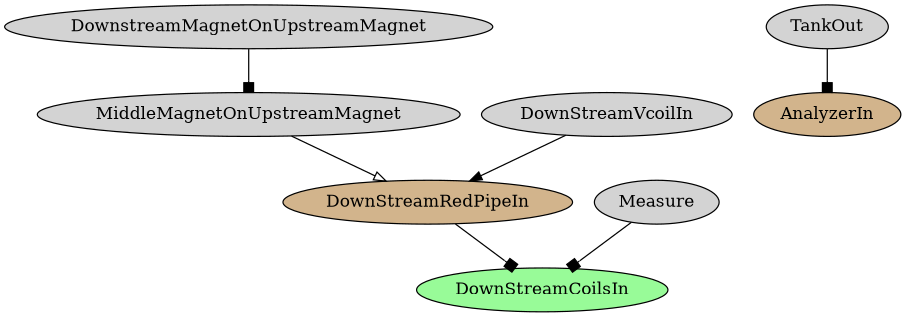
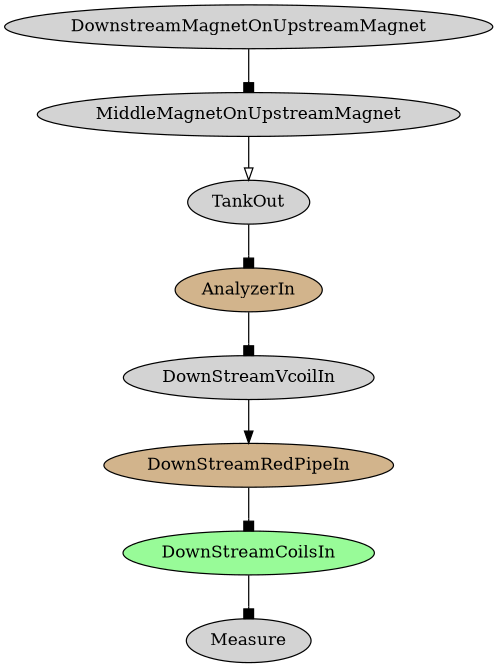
  digraph {
    node [fillcolor=lightgrey style=filled]
    edge [arrowhead=box]
    DownstreamMagnetOnUpstreamMagnet
    MiddleMagnetOnUpstreamMagnet
    TankOut
    AnalyzerIn [fillcolor=tan]
    DownStreamVcoilIn
    DownStreamRedPipeIn [fillcolor=tan]
    DownStreamCoilsIn [fillcolor=palegreen]
    Measure
    DownstreamMagnetOnUpstreamMagnet -> MiddleMagnetOnUpstreamMagnet
-   MiddleMagnetOnUpstreamMagnet -> DownStreamRedPipeIn [arrowhead=onormal]
+   MiddleMagnetOnUpstreamMagnet -> TankOut [arrowhead=onormal]
    TankOut -> AnalyzerIn
+   AnalyzerIn -> DownStreamVcoilIn
    DownStreamVcoilIn -> DownStreamRedPipeIn [arrowhead=normal]
    DownStreamRedPipeIn -> DownStreamCoilsIn
-   Measure -> DownStreamCoilsIn
+   DownStreamCoilsIn -> Measure
  }
